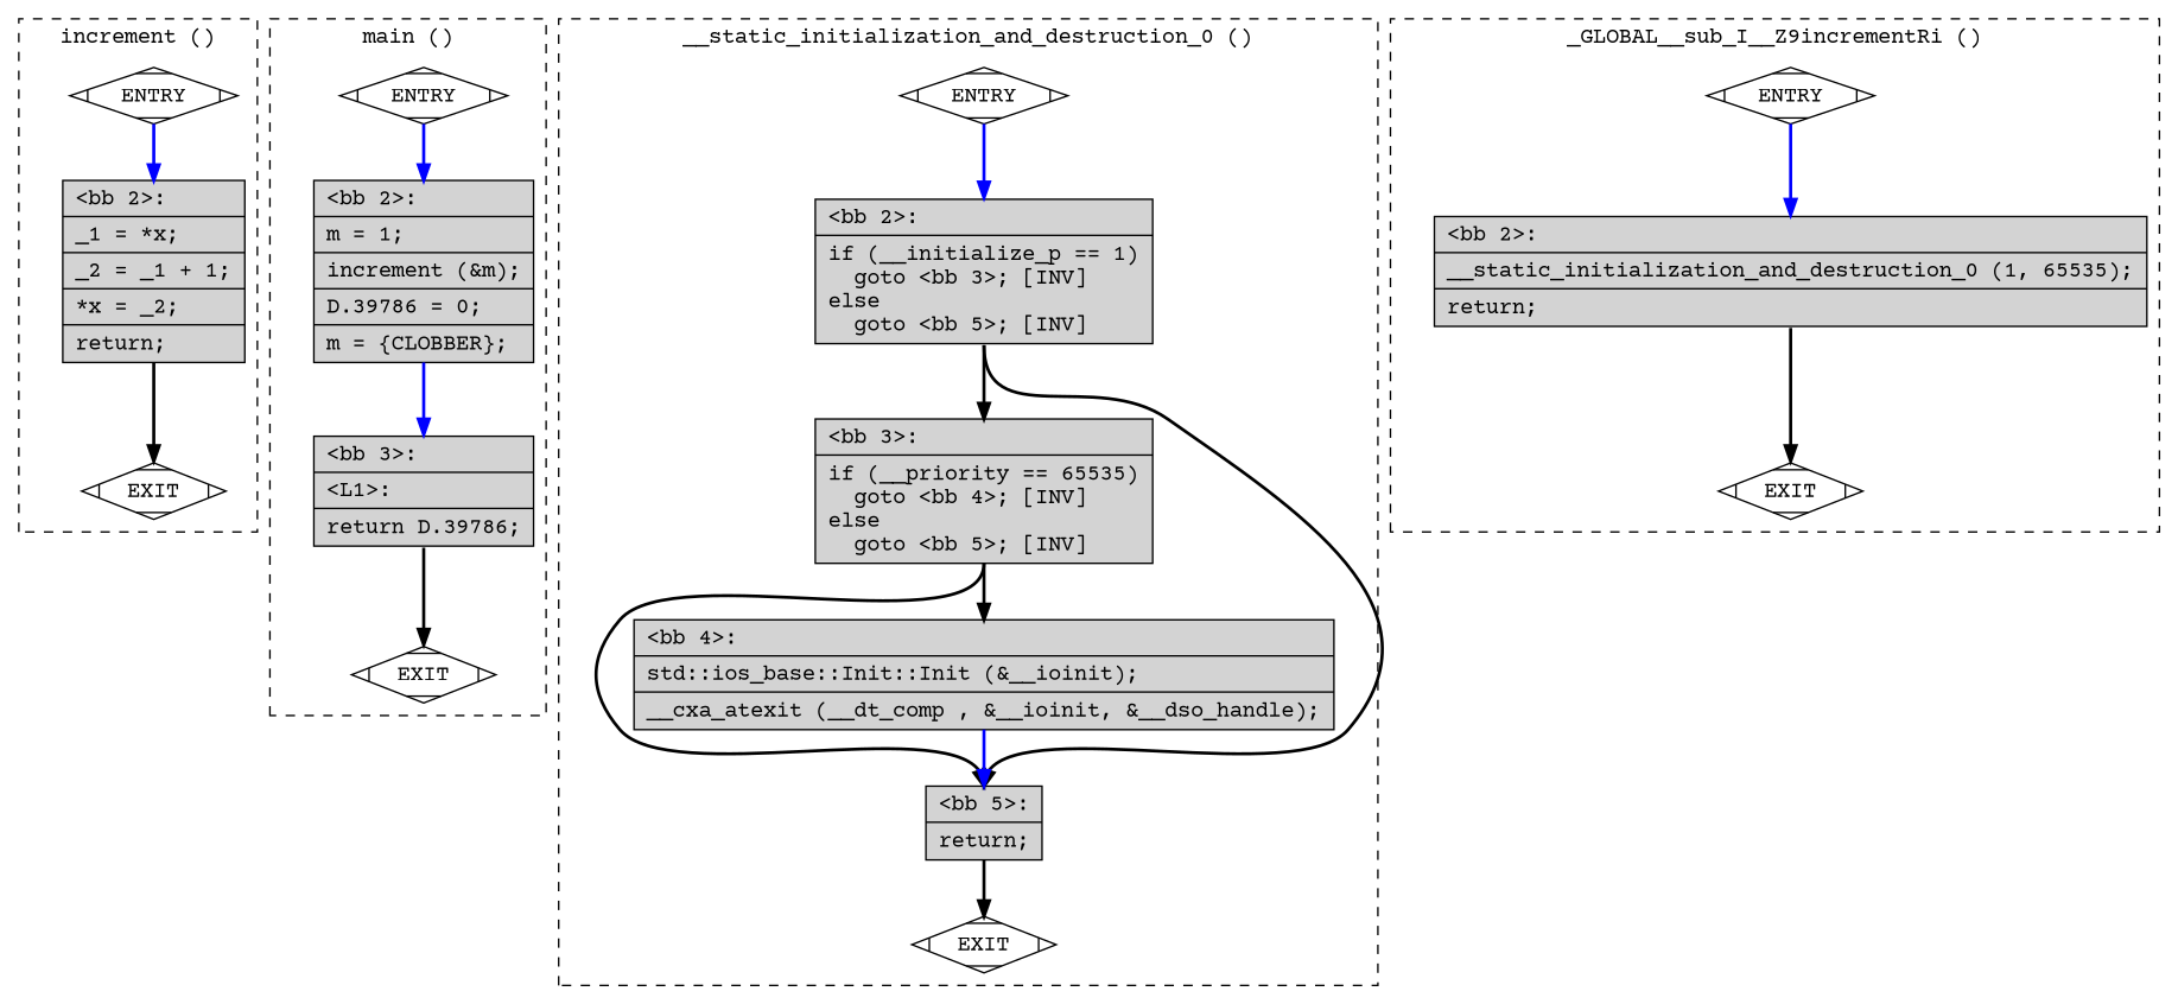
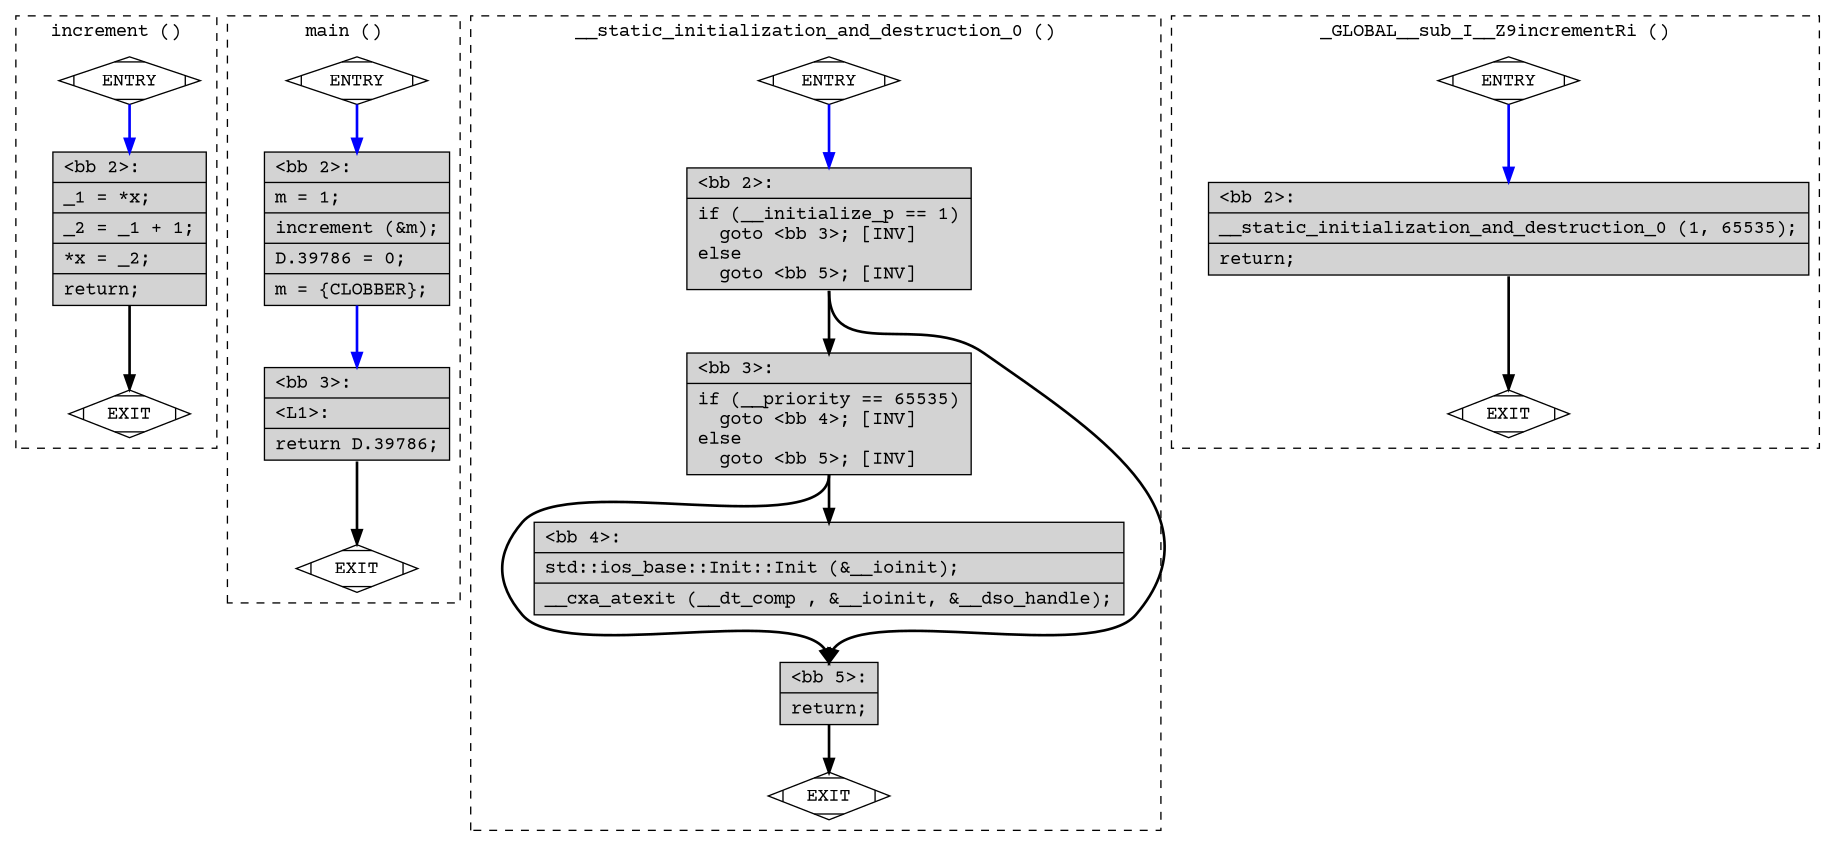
  digraph {
    fontname="Courier Prime"
    node [fillcolor=white shape=Mdiamond style=filled fontname="Courier Prime"]
    edge [constraint=true headport=n style="solid,bold" tailport=s fontname="Courier Prime" color=black weight=10]
    n1 [label=ENTRY]
    n2 [label=EXIT]
    n3 [fillcolor=lightgrey label="{\<bb\ 2\>:\l|_1\ =\ *x;\l|_2\ =\ _1\ +\ 1;\l|*x\ =\ _2;\l|return;\l}" shape=record]
    n4 [label=ENTRY]
    n5 [label=EXIT]
    n6 [fillcolor=lightgrey label="{\<bb\ 2\>:\l|m\ =\ 1;\l|increment\ (&m);\l|D.39786\ =\ 0;\l|m\ =\ \{CLOBBER\};\l}" shape=record]
    n7 [fillcolor=lightgrey label="{\<bb\ 3\>:\l|\<L1\>:\l|return\ D.39786;\l}" shape=record]
    n8 [label=ENTRY]
    n9 [label=EXIT]
    n10 [fillcolor=lightgrey label="{\<bb\ 2\>:\l|if\ (__initialize_p\ ==\ 1)\l\ \ goto\ \<bb\ 3\>;\ [INV]\lelse\l\ \ goto\ \<bb\ 5\>;\ [INV]\l}" shape=record]
    n11 [fillcolor=lightgrey label="{\<bb\ 3\>:\l|if\ (__priority\ ==\ 65535)\l\ \ goto\ \<bb\ 4\>;\ [INV]\lelse\l\ \ goto\ \<bb\ 5\>;\ [INV]\l}" shape=record]
    n12 [fillcolor=lightgrey label="{\<bb\ 5\>:\l|return;\l}" shape=record]
    n13 [fillcolor=lightgrey label="{\<bb\ 4\>:\l|std::ios_base::Init::Init\ (&__ioinit);\l|__cxa_atexit\ (__dt_comp\ ,\ &__ioinit,\ &__dso_handle);\l}" shape=record]
    n14 [label=ENTRY]
    n15 [label=EXIT]
    n16 [fillcolor=lightgrey label="{\<bb\ 2\>:\l|__static_initialization_and_destruction_0\ (1,\ 65535);\l|return;\l}" shape=record]
    subgraph cluster_1 {
      color=black
      label="increment ()"
      style=dashed
      n1
      n2
      n3
    }
    subgraph cluster_2 {
      color=black
      label="main ()"
      style=dashed
      n4
      n5
      n6
      n7
    }
    subgraph cluster_3 {
      color=black
      label="__static_initialization_and_destruction_0 ()"
      style=dashed
      n8
      n9
      n10
      n11
      n12
      n13
    }
    subgraph cluster_4 {
      color=black
      label="_GLOBAL__sub_I__Z9incrementRi ()"
      style=dashed
      n14
      n15
      n16
    }
    n1 -> n2 [style=invis color="" weight=""]
    n1 -> n3 [color=blue weight=100]
    n3 -> n2
    n4 -> n5 [style=invis color="" weight=""]
    n4 -> n6 [color=blue weight=100]
    n6 -> n7 [color=blue weight=100]
    n7 -> n5
    n8 -> n9 [style=invis color="" weight=""]
    n8 -> n10 [color=blue weight=100]
    n10 -> n11
    n10 -> n12
    n11 -> n12
    n11 -> n13
    n12 -> n9
-   n13 -> n12 [color=blue weight=100]
    n14 -> n15 [style=invis color="" weight=""]
    n14 -> n16 [color=blue weight=100]
    n16 -> n15
  }
